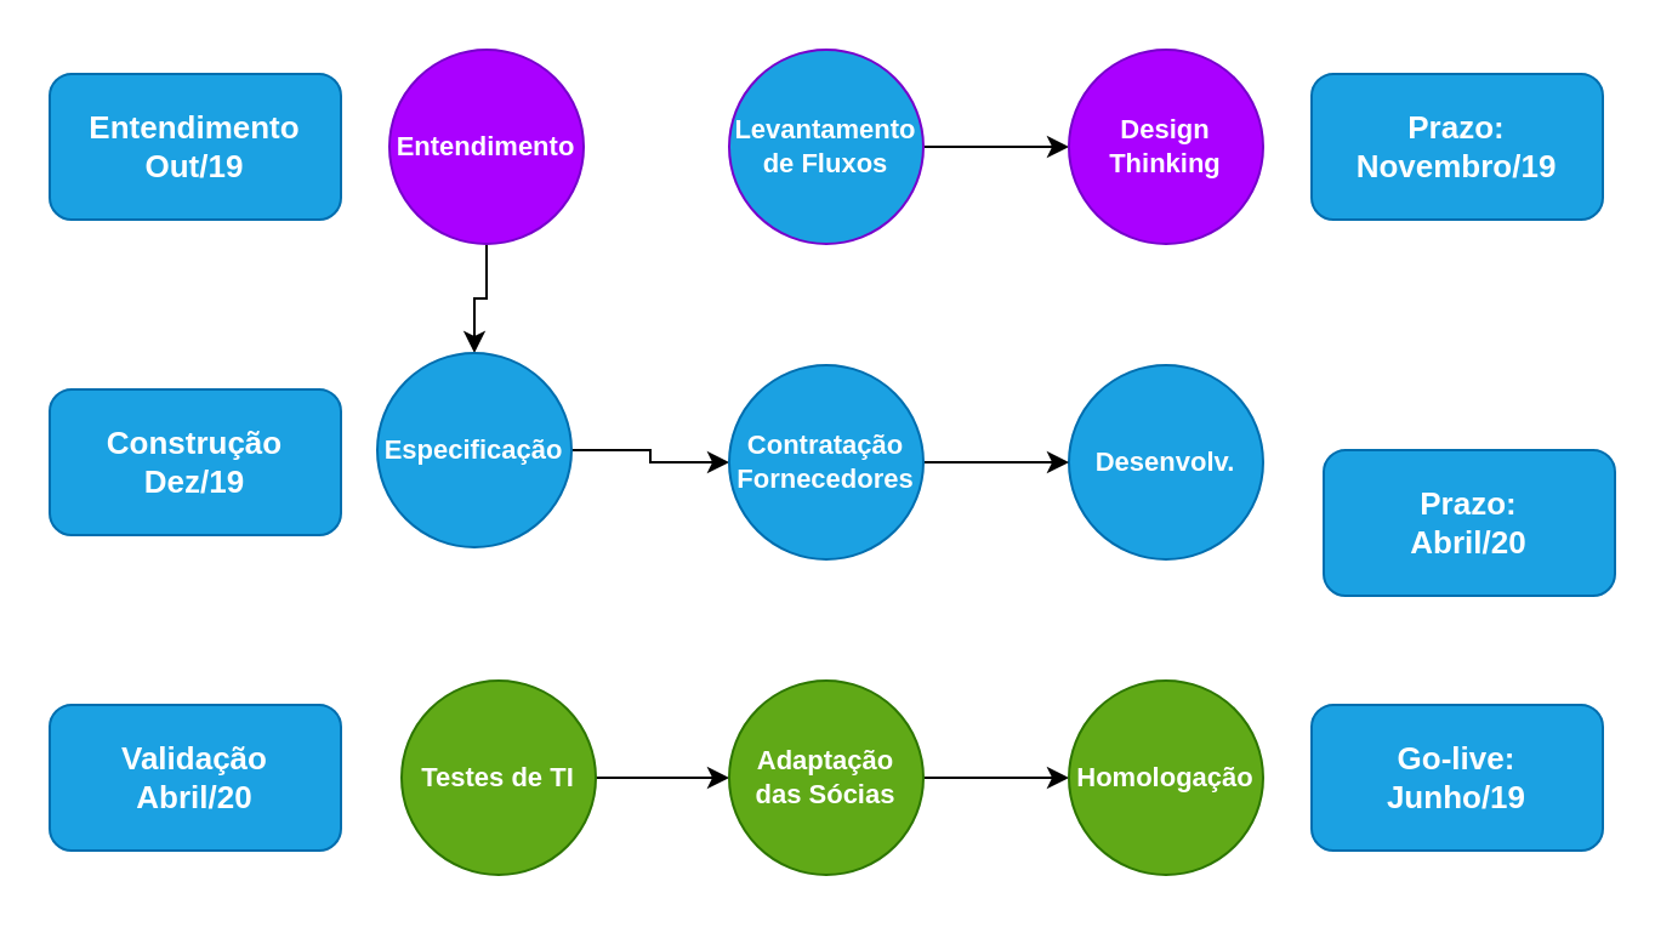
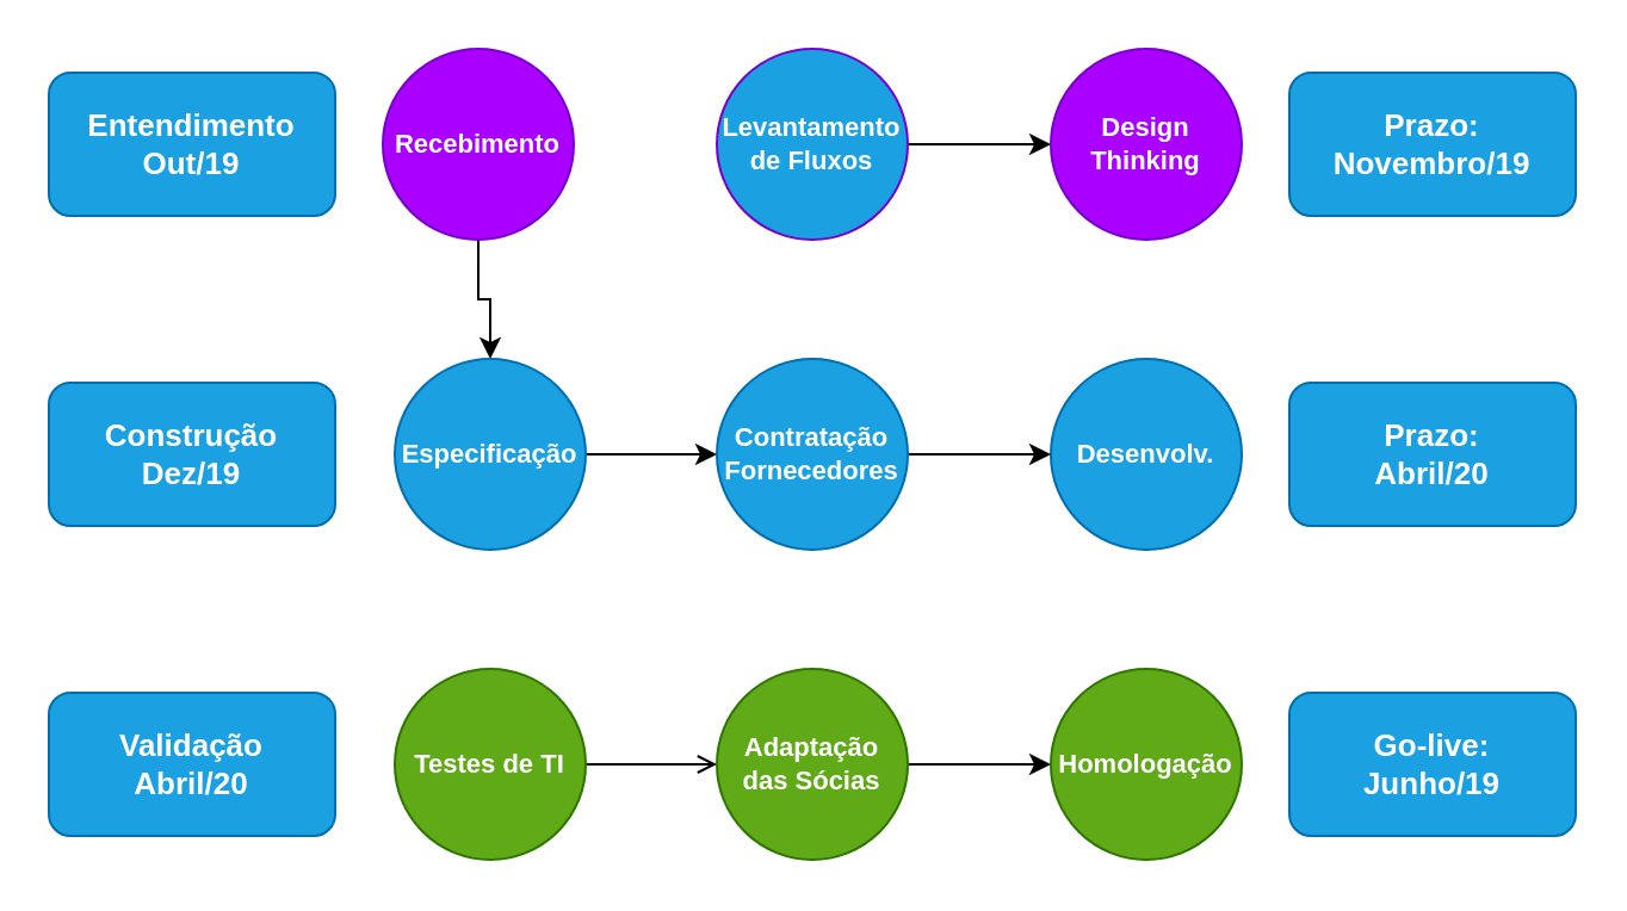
  <mxCell id="0" />
  <mxCell id="1" parent="0" />
  <mxCell id="2" style="edgeStyle=orthogonalEdgeStyle;rounded=0;orthogonalLoop=1;jettySize=auto;html=1;fontSize=11;" edge="1" parent="1" source="3" target="8"><mxGeometry relative="1" as="geometry" /></mxCell>
- <mxCell id="3" value="Entendimento" style="ellipse;whiteSpace=wrap;html=1;aspect=fixed;fillColor=#aa00ff;strokeColor=#7700CC;fontColor=#ffffff;fontStyle=1;fontSize=11;" vertex="1" parent="1"><mxGeometry x="160" y="20" width="80" height="80" as="geometry" /></mxCell>
+ <mxCell id="3" value="Recebimento" style="ellipse;whiteSpace=wrap;html=1;aspect=fixed;fillColor=#aa00ff;strokeColor=#7700CC;fontColor=#ffffff;fontStyle=1;fontSize=11;" vertex="1" parent="1"><mxGeometry x="160" y="20" width="80" height="80" as="geometry" /></mxCell>
  <mxCell id="4" style="edgeStyle=orthogonalEdgeStyle;rounded=0;orthogonalLoop=1;jettySize=auto;html=1;entryX=0;entryY=0.5;entryDx=0;entryDy=0;fontSize=11;" edge="1" parent="1" source="5" target="6"><mxGeometry relative="1" as="geometry" /></mxCell>
  <mxCell id="5" value="Levantamento&lt;br style=&quot;font-size: 11px;&quot;&gt;de Fluxos" style="ellipse;whiteSpace=wrap;html=1;aspect=fixed;fillColor=#1ba1e2;strokeColor=#7700CC;fontColor=#ffffff;fontStyle=1;fontSize=11;" vertex="1" parent="1"><mxGeometry x="300" y="20" width="80" height="80" as="geometry" /></mxCell>
  <mxCell id="6" value="Design&lt;br style=&quot;font-size: 11px;&quot;&gt;Thinking" style="ellipse;whiteSpace=wrap;html=1;aspect=fixed;fillColor=#aa00ff;strokeColor=#7700CC;fontColor=#ffffff;fontStyle=1;fontSize=11;" vertex="1" parent="1"><mxGeometry x="440" y="20" width="80" height="80" as="geometry" /></mxCell>
  <mxCell id="7" style="edgeStyle=orthogonalEdgeStyle;rounded=0;orthogonalLoop=1;jettySize=auto;html=1;entryX=0;entryY=0.5;entryDx=0;entryDy=0;fontSize=11;" edge="1" parent="1" source="8" target="16"><mxGeometry relative="1" as="geometry" /></mxCell>
- <mxCell id="8" value="Especificação" style="ellipse;whiteSpace=wrap;html=1;aspect=fixed;fillColor=#1ba1e2;strokeColor=#006EAF;fontStyle=1;fontSize=11;fontColor=#ffffff;" vertex="1" parent="1"><mxGeometry x="155" y="145" width="80" height="80" as="geometry" /></mxCell>
+ <mxCell id="8" value="Especificação" style="ellipse;whiteSpace=wrap;html=1;aspect=fixed;fillColor=#1ba1e2;strokeColor=#006EAF;fontStyle=1;fontSize=11;fontColor=#ffffff;" vertex="1" parent="1"><mxGeometry x="165" y="150" width="80" height="80" as="geometry" /></mxCell>
  <mxCell id="9" value="Desenvolv." style="ellipse;whiteSpace=wrap;html=1;aspect=fixed;fillColor=#1ba1e2;strokeColor=#006EAF;fontStyle=1;fontSize=11;fontColor=#ffffff;" vertex="1" parent="1"><mxGeometry x="440" y="150" width="80" height="80" as="geometry" /></mxCell>
- <mxCell id="10" style="edgeStyle=orthogonalEdgeStyle;rounded=0;orthogonalLoop=1;jettySize=auto;html=1;fontSize=11;" edge="1" parent="1" source="11" target="13"><mxGeometry relative="1" as="geometry" /></mxCell>
+ <mxCell id="10" style="edgeStyle=orthogonalEdgeStyle;rounded=0;orthogonalLoop=1;jettySize=auto;html=1;fontSize=11;endArrow=open;" edge="1" parent="1" source="11" target="13"><mxGeometry relative="1" as="geometry" /></mxCell>
  <mxCell id="11" value="Testes de TI" style="ellipse;whiteSpace=wrap;html=1;aspect=fixed;fillColor=#60a917;strokeColor=#2D7600;fontStyle=1;fontSize=11;fontColor=#ffffff;" vertex="1" parent="1"><mxGeometry x="165" y="280" width="80" height="80" as="geometry" /></mxCell>
  <mxCell id="12" style="edgeStyle=orthogonalEdgeStyle;rounded=0;orthogonalLoop=1;jettySize=auto;html=1;fontSize=11;" edge="1" parent="1" source="13" target="14"><mxGeometry relative="1" as="geometry" /></mxCell>
  <mxCell id="13" value="Adaptação das Sócias" style="ellipse;whiteSpace=wrap;html=1;aspect=fixed;fillColor=#60a917;strokeColor=#2D7600;fontStyle=1;fontSize=11;fontColor=#ffffff;" vertex="1" parent="1"><mxGeometry x="300" y="280" width="80" height="80" as="geometry" /></mxCell>
  <mxCell id="14" value="Homologação" style="ellipse;whiteSpace=wrap;html=1;aspect=fixed;fillColor=#60a917;strokeColor=#2D7600;fontStyle=1;fontSize=11;fontColor=#ffffff;" vertex="1" parent="1"><mxGeometry x="440" y="280" width="80" height="80" as="geometry" /></mxCell>
  <mxCell id="15" style="edgeStyle=orthogonalEdgeStyle;rounded=0;orthogonalLoop=1;jettySize=auto;html=1;fontSize=11;" edge="1" parent="1" source="16" target="9"><mxGeometry relative="1" as="geometry" /></mxCell>
  <mxCell id="16" value="Contratação&lt;br style=&quot;font-size: 11px;&quot;&gt;Fornecedores" style="ellipse;whiteSpace=wrap;html=1;aspect=fixed;fillColor=#1ba1e2;strokeColor=#006EAF;fontStyle=1;fontSize=11;fontColor=#ffffff;" vertex="1" parent="1"><mxGeometry x="300" y="150" width="80" height="80" as="geometry" /></mxCell>
  <mxCell id="17" value="Entendimento&lt;br&gt;Out/19" style="rounded=1;whiteSpace=wrap;html=1;fillColor=#1ba1e2;strokeColor=#006EAF;fontColor=#ffffff;fontStyle=1;fontSize=13;" vertex="1" parent="1"><mxGeometry x="20" y="30" width="120" height="60" as="geometry" /></mxCell>
  <mxCell id="18" value="Construção&lt;br&gt;Dez/19" style="rounded=1;whiteSpace=wrap;html=1;fillColor=#1ba1e2;strokeColor=#006EAF;fontColor=#ffffff;fontStyle=1;fontSize=13;" vertex="1" parent="1"><mxGeometry x="20" y="160" width="120" height="60" as="geometry" /></mxCell>
  <mxCell id="19" value="Validação&lt;br&gt;Abril/20" style="rounded=1;whiteSpace=wrap;html=1;fillColor=#1ba1e2;strokeColor=#006EAF;fontColor=#ffffff;fontStyle=1;fontSize=13;" vertex="1" parent="1"><mxGeometry x="20" y="290" width="120" height="60" as="geometry" /></mxCell>
  <mxCell id="20" value="Prazo:&lt;br&gt;Novembro/19" style="rounded=1;whiteSpace=wrap;html=1;fillColor=#1ba1e2;strokeColor=#006EAF;fontColor=#ffffff;fontStyle=1;fontSize=13;" vertex="1" parent="1"><mxGeometry x="540" y="30" width="120" height="60" as="geometry" /></mxCell>
- <mxCell id="21" value="Prazo:&lt;br&gt;Abril/20" style="rounded=1;whiteSpace=wrap;html=1;fillColor=#1ba1e2;strokeColor=#006EAF;fontColor=#ffffff;fontStyle=1;fontSize=13;" vertex="1" parent="1"><mxGeometry x="545" y="185" width="120" height="60" as="geometry" /></mxCell>
+ <mxCell id="21" value="Prazo:&lt;br&gt;Abril/20" style="rounded=1;whiteSpace=wrap;html=1;fillColor=#1ba1e2;strokeColor=#006EAF;fontColor=#ffffff;fontStyle=1;fontSize=13;" vertex="1" parent="1"><mxGeometry x="540" y="160" width="120" height="60" as="geometry" /></mxCell>
  <mxCell id="22" value="Go-live:&lt;br&gt;Junho/19" style="rounded=1;whiteSpace=wrap;html=1;fillColor=#1ba1e2;strokeColor=#006EAF;fontColor=#ffffff;fontStyle=1;fontSize=13;" vertex="1" parent="1"><mxGeometry x="540" y="290" width="120" height="60" as="geometry" /></mxCell>
